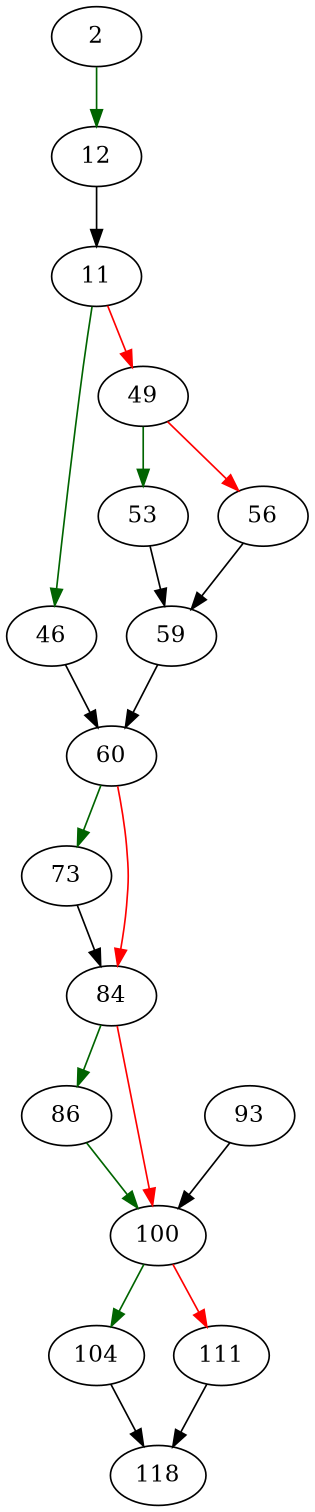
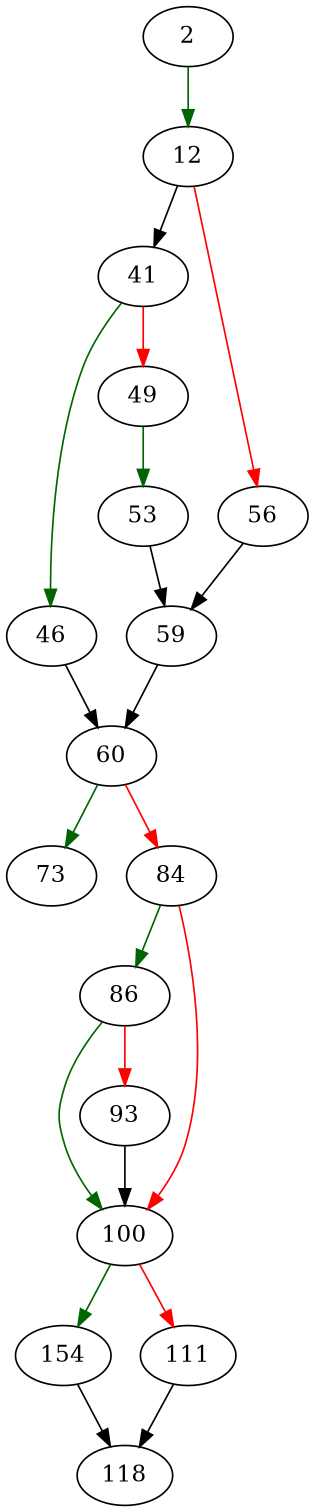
  strict digraph {
    2 [entry=true]
    12
-   41 [label=11]
+   41
    46
    49
    60
    53
    56
    73
    84
    59
    n12 [label=86]
    100
    93
-   104
+   104 [label=154]
    111
    118
    2 -> 12 [color=darkgreen cond=true]
    12 -> 41
    41 -> 46 [color=darkgreen cond=true]
    41 -> 49 [color=red cond=false]
    46 -> 60
    49 -> 53 [color=darkgreen cond=true]
-   49 -> 56 [color=red cond=false]
+   12 -> 56 [color=red cond=false]
    60 -> 73 [color=darkgreen cond=true]
    60 -> 84 [color=red cond=false]
    53 -> 59
    56 -> 59
-   73 -> 84
    84 -> n12 [color=darkgreen cond=true]
    84 -> 100 [color=red cond=false]
    59 -> 60
    n12 -> 100 [color=darkgreen cond=true]
+   n12 -> 93 [color=red cond=false]
    100 -> 104 [color=darkgreen cond=true]
    100 -> 111 [color=red cond=false]
    93 -> 100
    104 -> 118
    111 -> 118
  }
